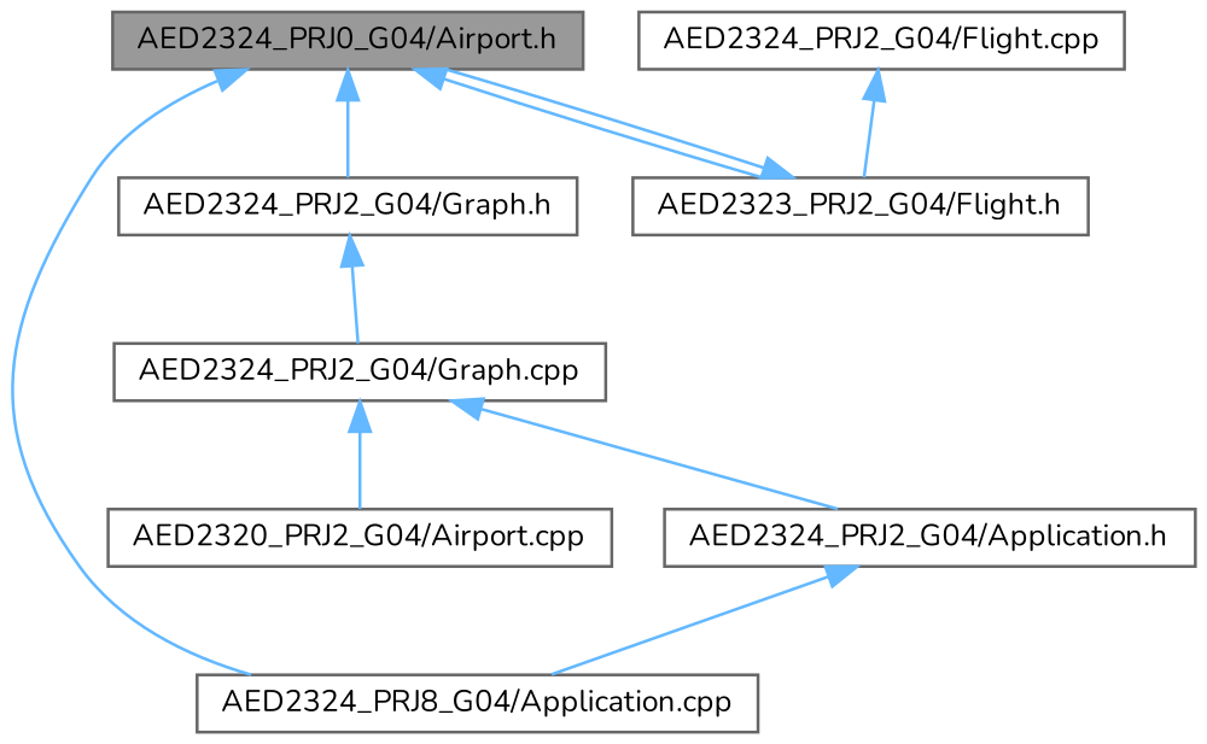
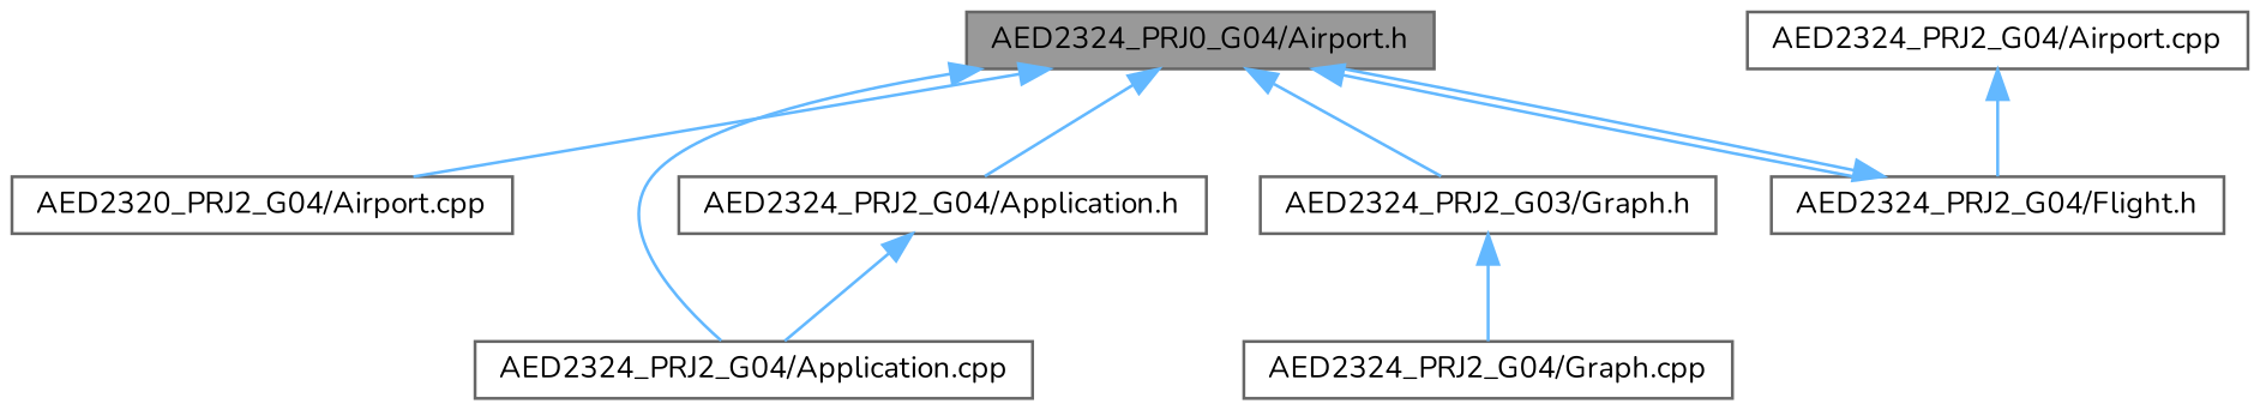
  digraph {
    fontname=Nunito
    node [color=grey40 fillcolor=white fontname=Nunito fontsize=10 shape=box style=filled]
    edge [color=steelblue1 dir=back fontname=Nunito fontsize=10 labelfontname=Helvetica labelfontsize=10 style=solid]
    n1 [color=gray40 fillcolor=grey60 fontcolor=black height=0.2 label="AED2324_PRJ0_G04/Airport.h" width=0.4]
    n2 [height=0.2 label="AED2320_PRJ2_G04/Airport.cpp" width=0.4]
-   n3 [height=0.2 label="AED2324_PRJ8_G04/Application.cpp" width=0.4]
+   n3 [height=0.2 label="AED2324_PRJ2_G04/Application.cpp" width=0.4]
    n4 [height=0.2 label="AED2324_PRJ2_G04/Application.h" width=0.4]
-   n5 [height=0.2 label="AED2323_PRJ2_G04/Flight.h" width=0.4]
-   n6 [height=0.2 label="AED2324_PRJ2_G04/Graph.h" width=0.4]
+   n5 [height=0.2 label="AED2324_PRJ2_G04/Flight.h" width=0.4]
+   n6 [height=0.2 label="AED2324_PRJ2_G03/Graph.h" width=0.4]
    n7 [height=0.2 label="AED2324_PRJ2_G04/Graph.cpp" width=0.4]
-   n8 [height=0.2 label="AED2324_PRJ2_G04/Flight.cpp" width=0.4]
-   n7 -> n2
+   n8 [height=0.2 label="AED2324_PRJ2_G04/Airport.cpp" width=0.4]
+   n1 -> n2
    n1 -> n3
-   n7 -> n4
+   n1 -> n4
    n1 -> n5
    n1 -> n6
    n4 -> n3
    n5 -> n1
    n6 -> n7
    n8 -> n5
  }
